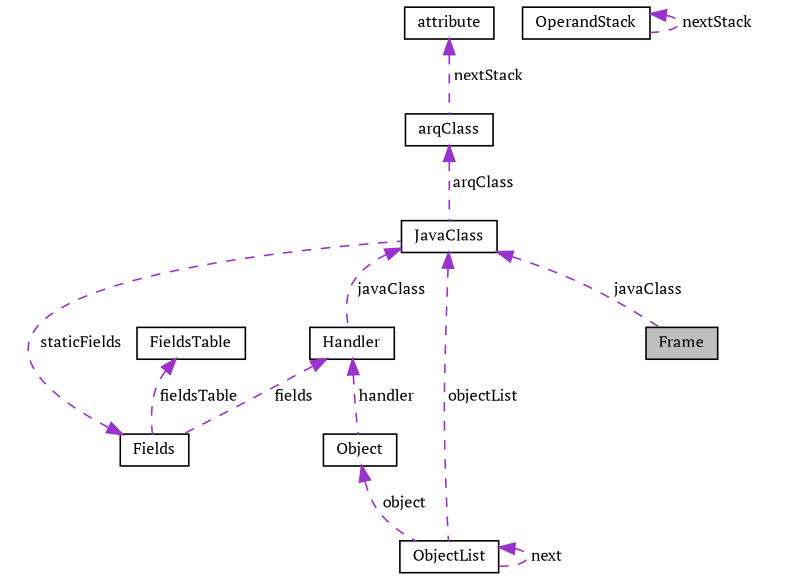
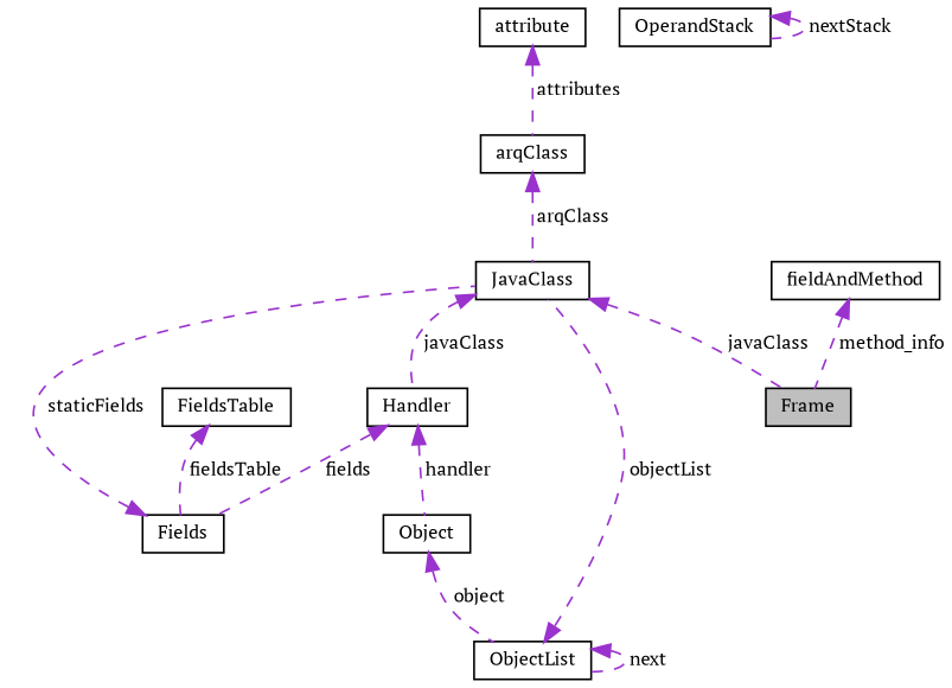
  digraph {
    fontname="PT Serif"
    node [color=black fillcolor=white fontname="PT Serif" fontsize=10 shape=record style=filled]
    edge [color=darkorchid3 dir=back fontname="PT Serif" fontsize=10 labelfontname=Helvetica labelfontsize=10 style=dashed]
    n1 [fillcolor=grey75 fontcolor=black height=0.2 label=Frame width=0.4]
    n2 [height=0.2 label=OperandStack width=0.4]
    n3 [height=0.2 label=JavaClass width=0.4]
    n4 [height=0.2 label=Handler width=0.4]
    n5 [height=0.2 label=Fields width=0.4]
    n6 [height=0.2 label=Object width=0.4]
    n7 [height=0.2 label=FieldsTable width=0.4]
+   n8 [height=0.2 label=fieldAndMethod width=0.4]
    n9 [height=0.2 label=arqClass width=0.4]
    n10 [height=0.2 label=attribute width=0.4]
    n11 [height=0.2 label=ObjectList width=0.4]
    n2 -> n2 [label=" nextStack"]
    n3 -> n1 [label=" javaClass"]
    n3 -> n4 [label=" javaClass"]
    n4 -> n5 [label=" fields"]
    n4 -> n6 [label=" handler"]
    n5 -> n3 [label=" staticFields"]
    n6 -> n11 [label=" object"]
    n7 -> n5 [label=" fieldsTable"]
+   n8 -> n1 [label=" method_info"]
    n9 -> n3 [label=" arqClass"]
-   n10 -> n9 [label=" nextStack"]
-   n3 -> n11 [label=" objectList"]
+   n10 -> n9 [label=" attributes"]
+   n11 -> n3 [label=" objectList"]
    n11 -> n11 [label=" next"]
  }
